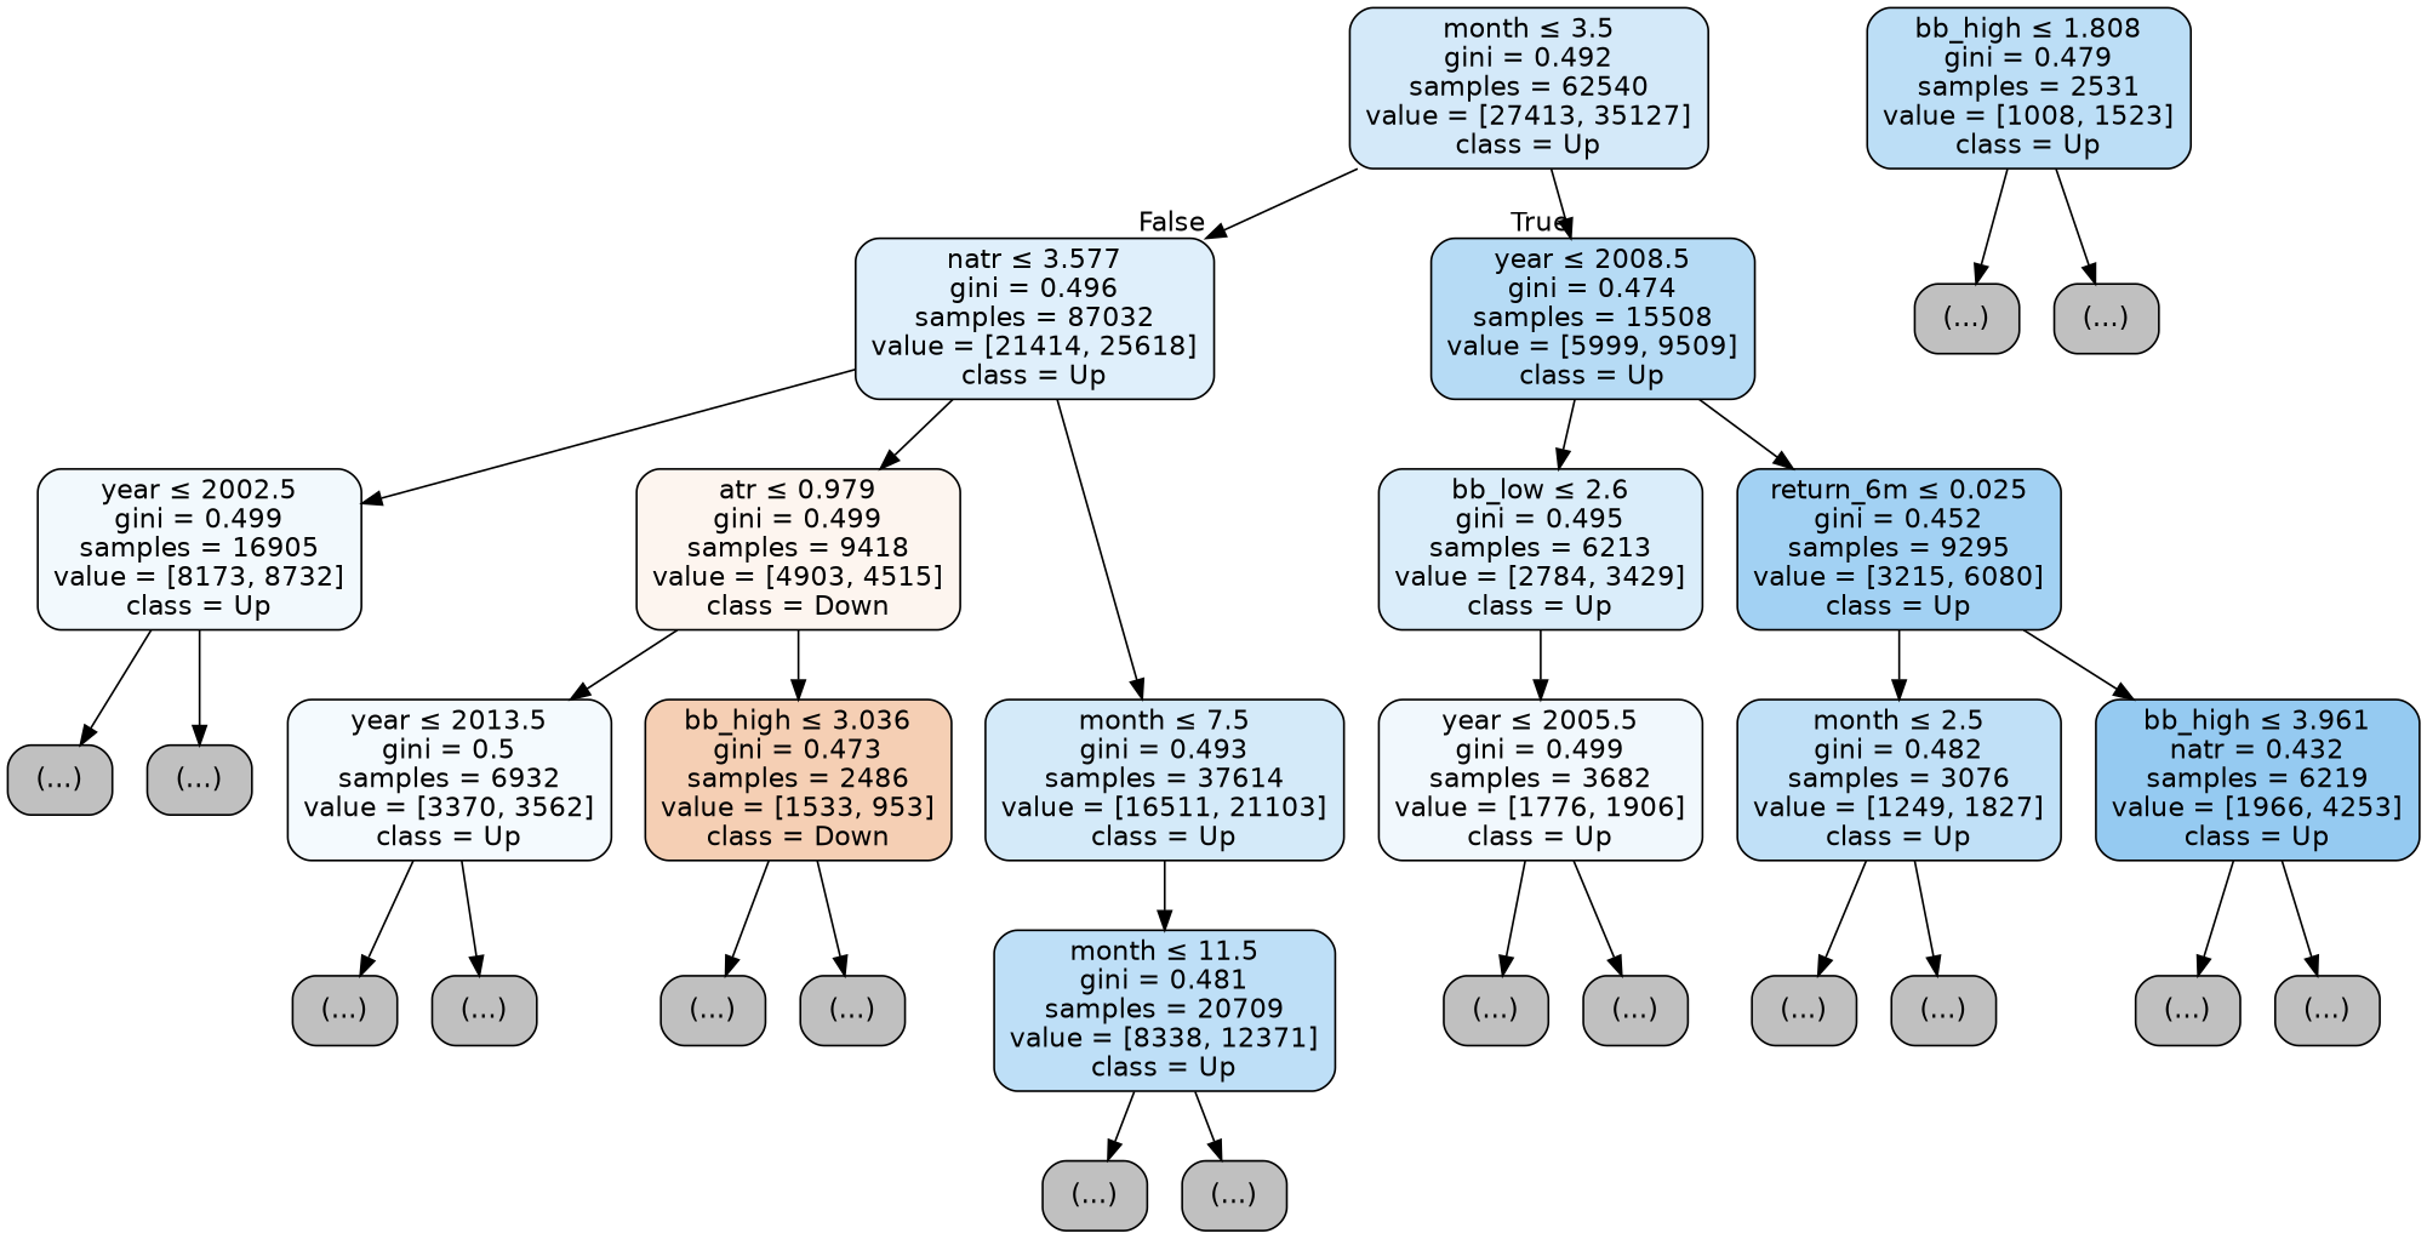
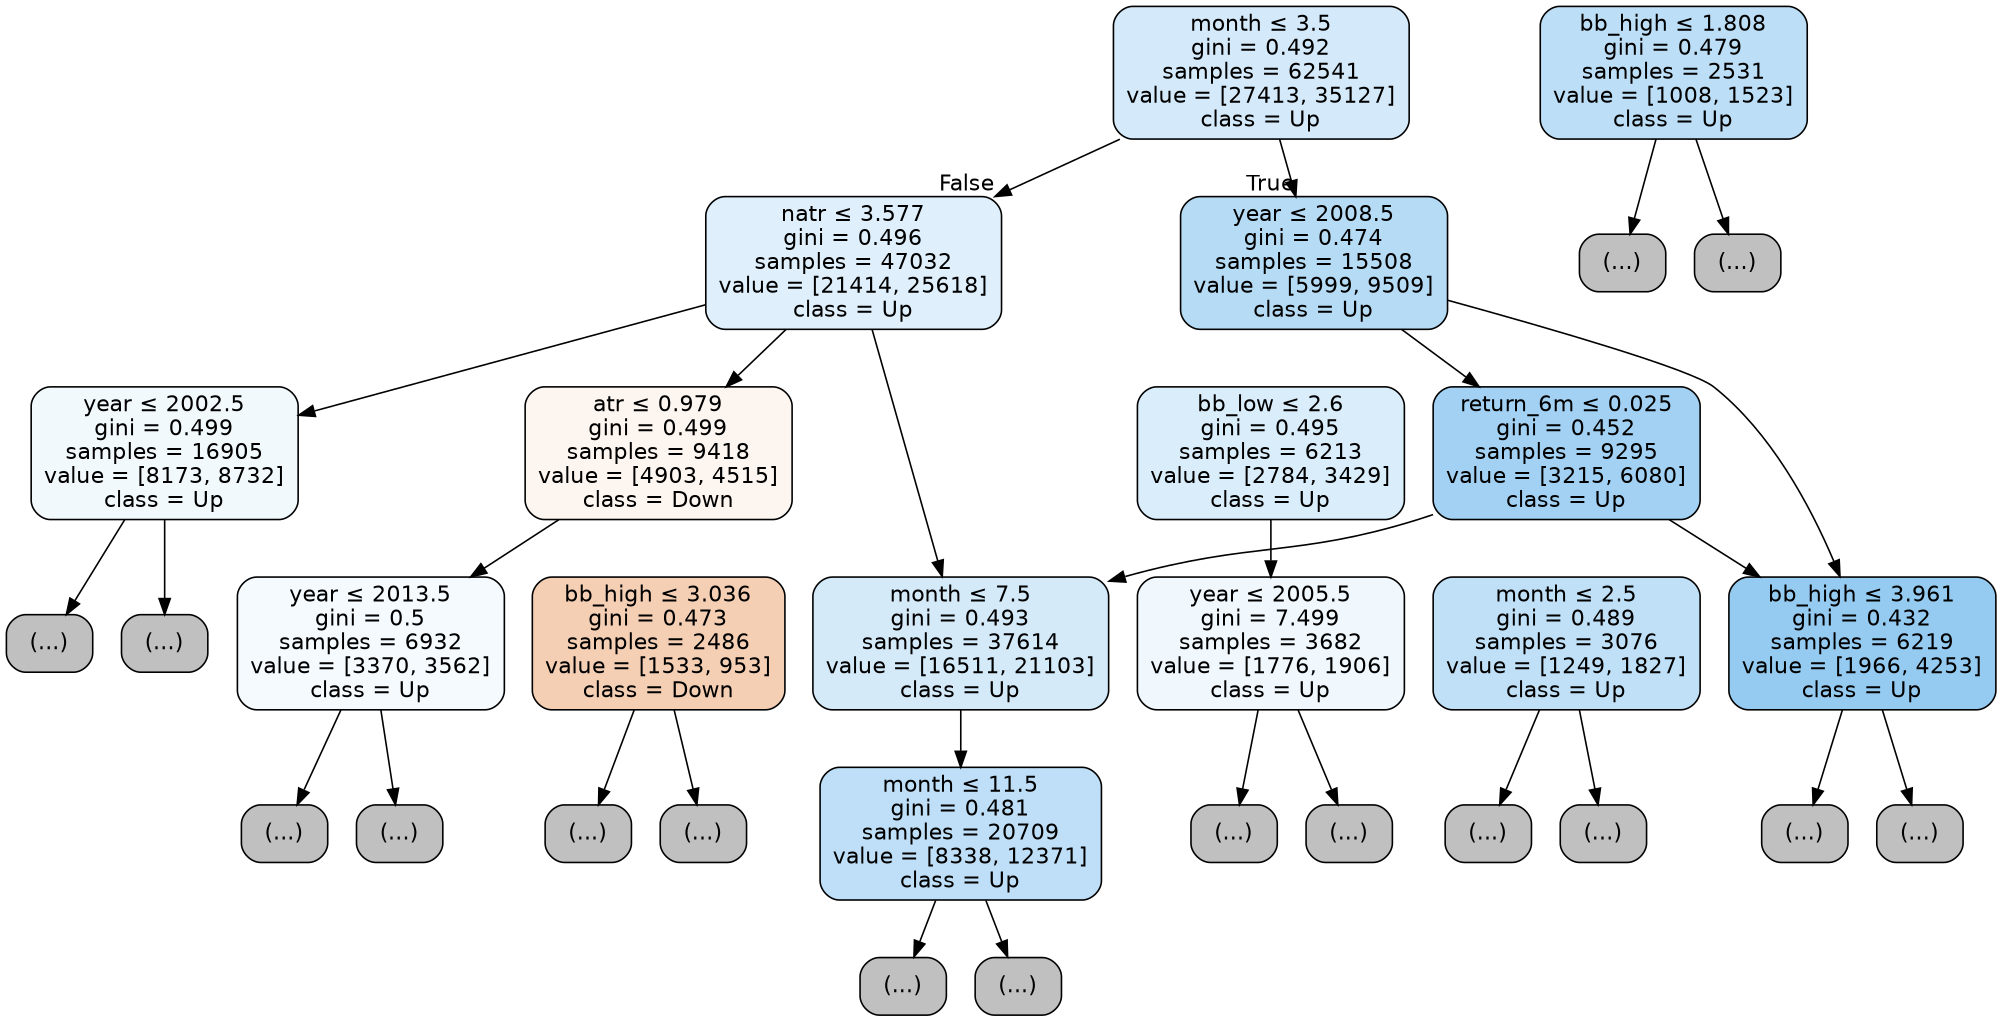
  digraph {
    node [color=black fillcolor="#C0C0C0" fontname=helvetica shape=box style="filled, rounded"]
    edge [fontname=helvetica]
-   n1 [fillcolor="#d4e9f9" label=<month &le; 3.5<br/>gini = 0.492<br/>samples = 62540<br/>value = [27413, 35127]<br/>class = Up>]
+   n1 [fillcolor="#d4e9f9" label=<month &le; 3.5<br/>gini = 0.492<br/>samples = 62541<br/>value = [27413, 35127]<br/>class = Up>]
    n2 [fillcolor="#b6dbf5" label=<year &le; 2008.5<br/>gini = 0.474<br/>samples = 15508<br/>value = [5999, 9509]<br/>class = Up>]
-   n3 [fillcolor="#dfeffb" label=<natr &le; 3.577<br/>gini = 0.496<br/>samples = 87032<br/>value = [21414, 25618]<br/>class = Up>]
+   n3 [fillcolor="#dfeffb" label=<natr &le; 3.577<br/>gini = 0.496<br/>samples = 47032<br/>value = [21414, 25618]<br/>class = Up>]
    n4 [fillcolor="#daedfa" label=<bb_low &le; 2.6<br/>gini = 0.495<br/>samples = 6213<br/>value = [2784, 3429]<br/>class = Up>]
    n5 [fillcolor="#a2d1f3" label=<return_6m &le; 0.025<br/>gini = 0.452<br/>samples = 9295<br/>value = [3215, 6080]<br/>class = Up>]
    n6 [fillcolor="#d4eaf9" label=<month &le; 7.5<br/>gini = 0.493<br/>samples = 37614<br/>value = [16511, 21103]<br/>class = Up>]
    n7 [fillcolor="#fdf5ef" label=<atr &le; 0.979<br/>gini = 0.499<br/>samples = 9418<br/>value = [4903, 4515]<br/>class = Down>]
    n8 [fillcolor="#f2f9fd" label=<year &le; 2002.5<br/>gini = 0.499<br/>samples = 16905<br/>value = [8173, 8732]<br/>class = Up>]
-   n9 [fillcolor="#f1f8fd" label=<year &le; 2005.5<br/>gini = 0.499<br/>samples = 3682<br/>value = [1776, 1906]<br/>class = Up>]
-   n10 [fillcolor="#95caf1" label=<bb_high &le; 3.961<br/>natr = 0.432<br/>samples = 6219<br/>value = [1966, 4253]<br/>class = Up>]
-   n11 [fillcolor="#c0e0f7" label=<month &le; 2.5<br/>gini = 0.482<br/>samples = 3076<br/>value = [1249, 1827]<br/>class = Up>]
+   n9 [fillcolor="#f1f8fd" label=<year &le; 2005.5<br/>gini = 7.499<br/>samples = 3682<br/>value = [1776, 1906]<br/>class = Up>]
+   n10 [fillcolor="#95caf1" label=<bb_high &le; 3.961<br/>gini = 0.432<br/>samples = 6219<br/>value = [1966, 4253]<br/>class = Up>]
+   n11 [fillcolor="#c0e0f7" label=<month &le; 2.5<br/>gini = 0.489<br/>samples = 3076<br/>value = [1249, 1827]<br/>class = Up>]
    n12 [fillcolor="#bcdef6" label=<bb_high &le; 1.808<br/>gini = 0.479<br/>samples = 2531<br/>value = [1008, 1523]<br/>class = Up>]
    n13 [label="(...)"]
    n14 [label="(...)"]
    n15 [label="(...)"]
    n16 [label="(...)"]
    n17 [label="(...)"]
    n18 [label="(...)"]
    n19 [label="(...)"]
    n20 [label="(...)"]
    n21 [fillcolor="#bedff7" label=<month &le; 11.5<br/>gini = 0.481<br/>samples = 20709<br/>value = [8338, 12371]<br/>class = Up>]
    n22 [fillcolor="#f4fafe" label=<year &le; 2013.5<br/>gini = 0.5<br/>samples = 6932<br/>value = [3370, 3562]<br/>class = Up>]
    n23 [fillcolor="#f5cfb4" label=<bb_high &le; 3.036<br/>gini = 0.473<br/>samples = 2486<br/>value = [1533, 953]<br/>class = Down>]
    n24 [label="(...)"]
    n25 [label="(...)"]
    n26 [label="(...)"]
    n27 [label="(...)"]
    n28 [label="(...)"]
    n29 [label="(...)"]
    n30 [label="(...)"]
    n31 [label="(...)"]
    n1 -> n2 [headlabel=True labelangle=45 labeldistance=2.5]
    n1 -> n3 [headlabel=False labelangle=-45 labeldistance=2.5]
-   n2 -> n4
+   n2 -> n10
    n2 -> n5
    n3 -> n6
    n3 -> n7
    n3 -> n8
    n4 -> n9
    n5 -> n10
-   n5 -> n11
+   n5 -> n6
    n6 -> n21
    n7 -> n22
-   n7 -> n23
    n8 -> n24
    n8 -> n25
    n9 -> n15
    n9 -> n16
    n10 -> n17
    n10 -> n18
    n11 -> n19
    n11 -> n20
    n12 -> n13
    n12 -> n14
    n21 -> n26
    n21 -> n27
    n22 -> n28
    n22 -> n29
    n23 -> n30
    n23 -> n31
  }
